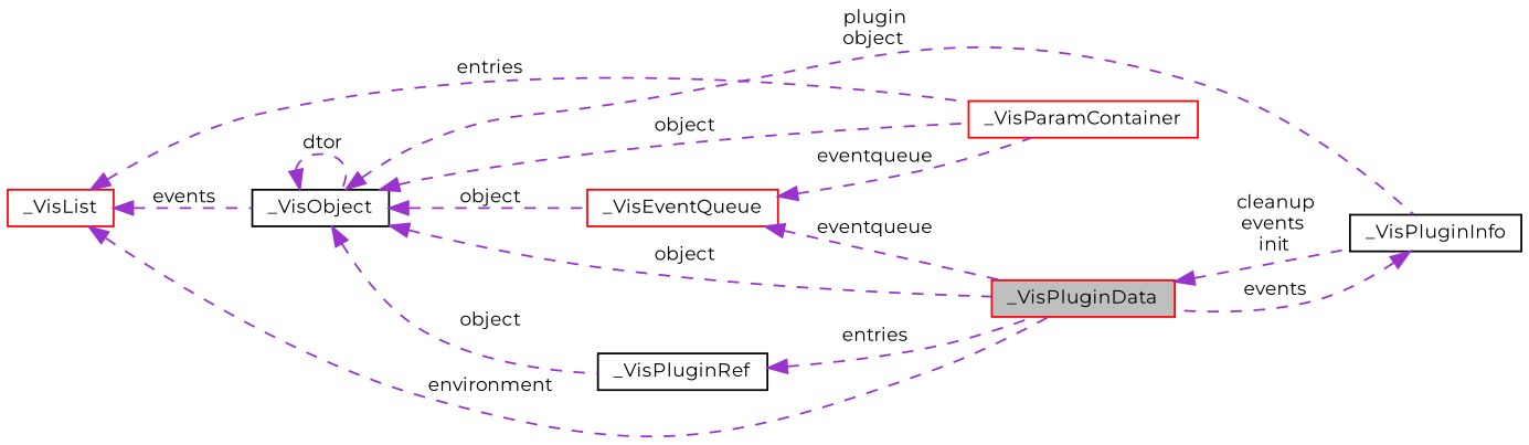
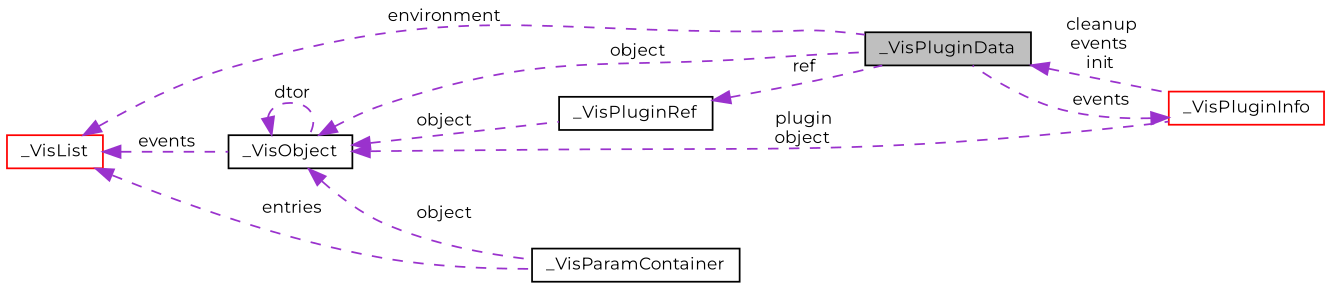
  digraph {
    fontname=Montserrat
    rankdir=LR
    node [color=black fillcolor=white fontname=Montserrat fontsize=10 shape=record style=filled]
    edge [color=darkorchid3 dir=back fontname=Montserrat fontsize=10 labelfontname=Helvetica labelfontsize=10 style=dashed]
-   n1 [color=red fillcolor=grey75 fontcolor=black height=0.2 label=_VisPluginData width=0.4]
-   n2 [height=0.2 label=_VisPluginInfo width=0.4]
-   n3 [color=red height=0.2 label=_VisParamContainer width=0.4]
-   n4 [color=red height=0.2 label=_VisEventQueue width=0.4]
+   n1 [fillcolor=grey75 fontcolor=black height=0.2 label=_VisPluginData width=0.4]
+   n2 [color=red height=0.2 label=_VisPluginInfo width=0.4]
+   n3 [height=0.2 label=_VisParamContainer width=0.4]
    n5 [color=red height=0.2 label=_VisList width=0.4]
    n6 [height=0.2 label=_VisObject width=0.4]
    n7 [height=0.2 label=_VisPluginRef width=0.4]
    n1 -> n2 [label=" cleanup\nevents\ninit"]
    n2 -> n1 [label=" events"]
-   n4 -> n1 [label=" eventqueue"]
-   n4 -> n3 [label=" eventqueue"]
    n5 -> n1 [label=" environment"]
    n5 -> n3 [label=" entries"]
    n5 -> n6 [label=" events"]
    n6 -> n1 [label=" object"]
    n6 -> n2 [label=" plugin\nobject"]
    n6 -> n3 [label=" object"]
-   n6 -> n4 [label=" object"]
    n6 -> n6 [label=" dtor"]
    n6 -> n7 [label=" object"]
-   n7 -> n1 [label=" entries"]
+   n7 -> n1 [label=" ref"]
  }
